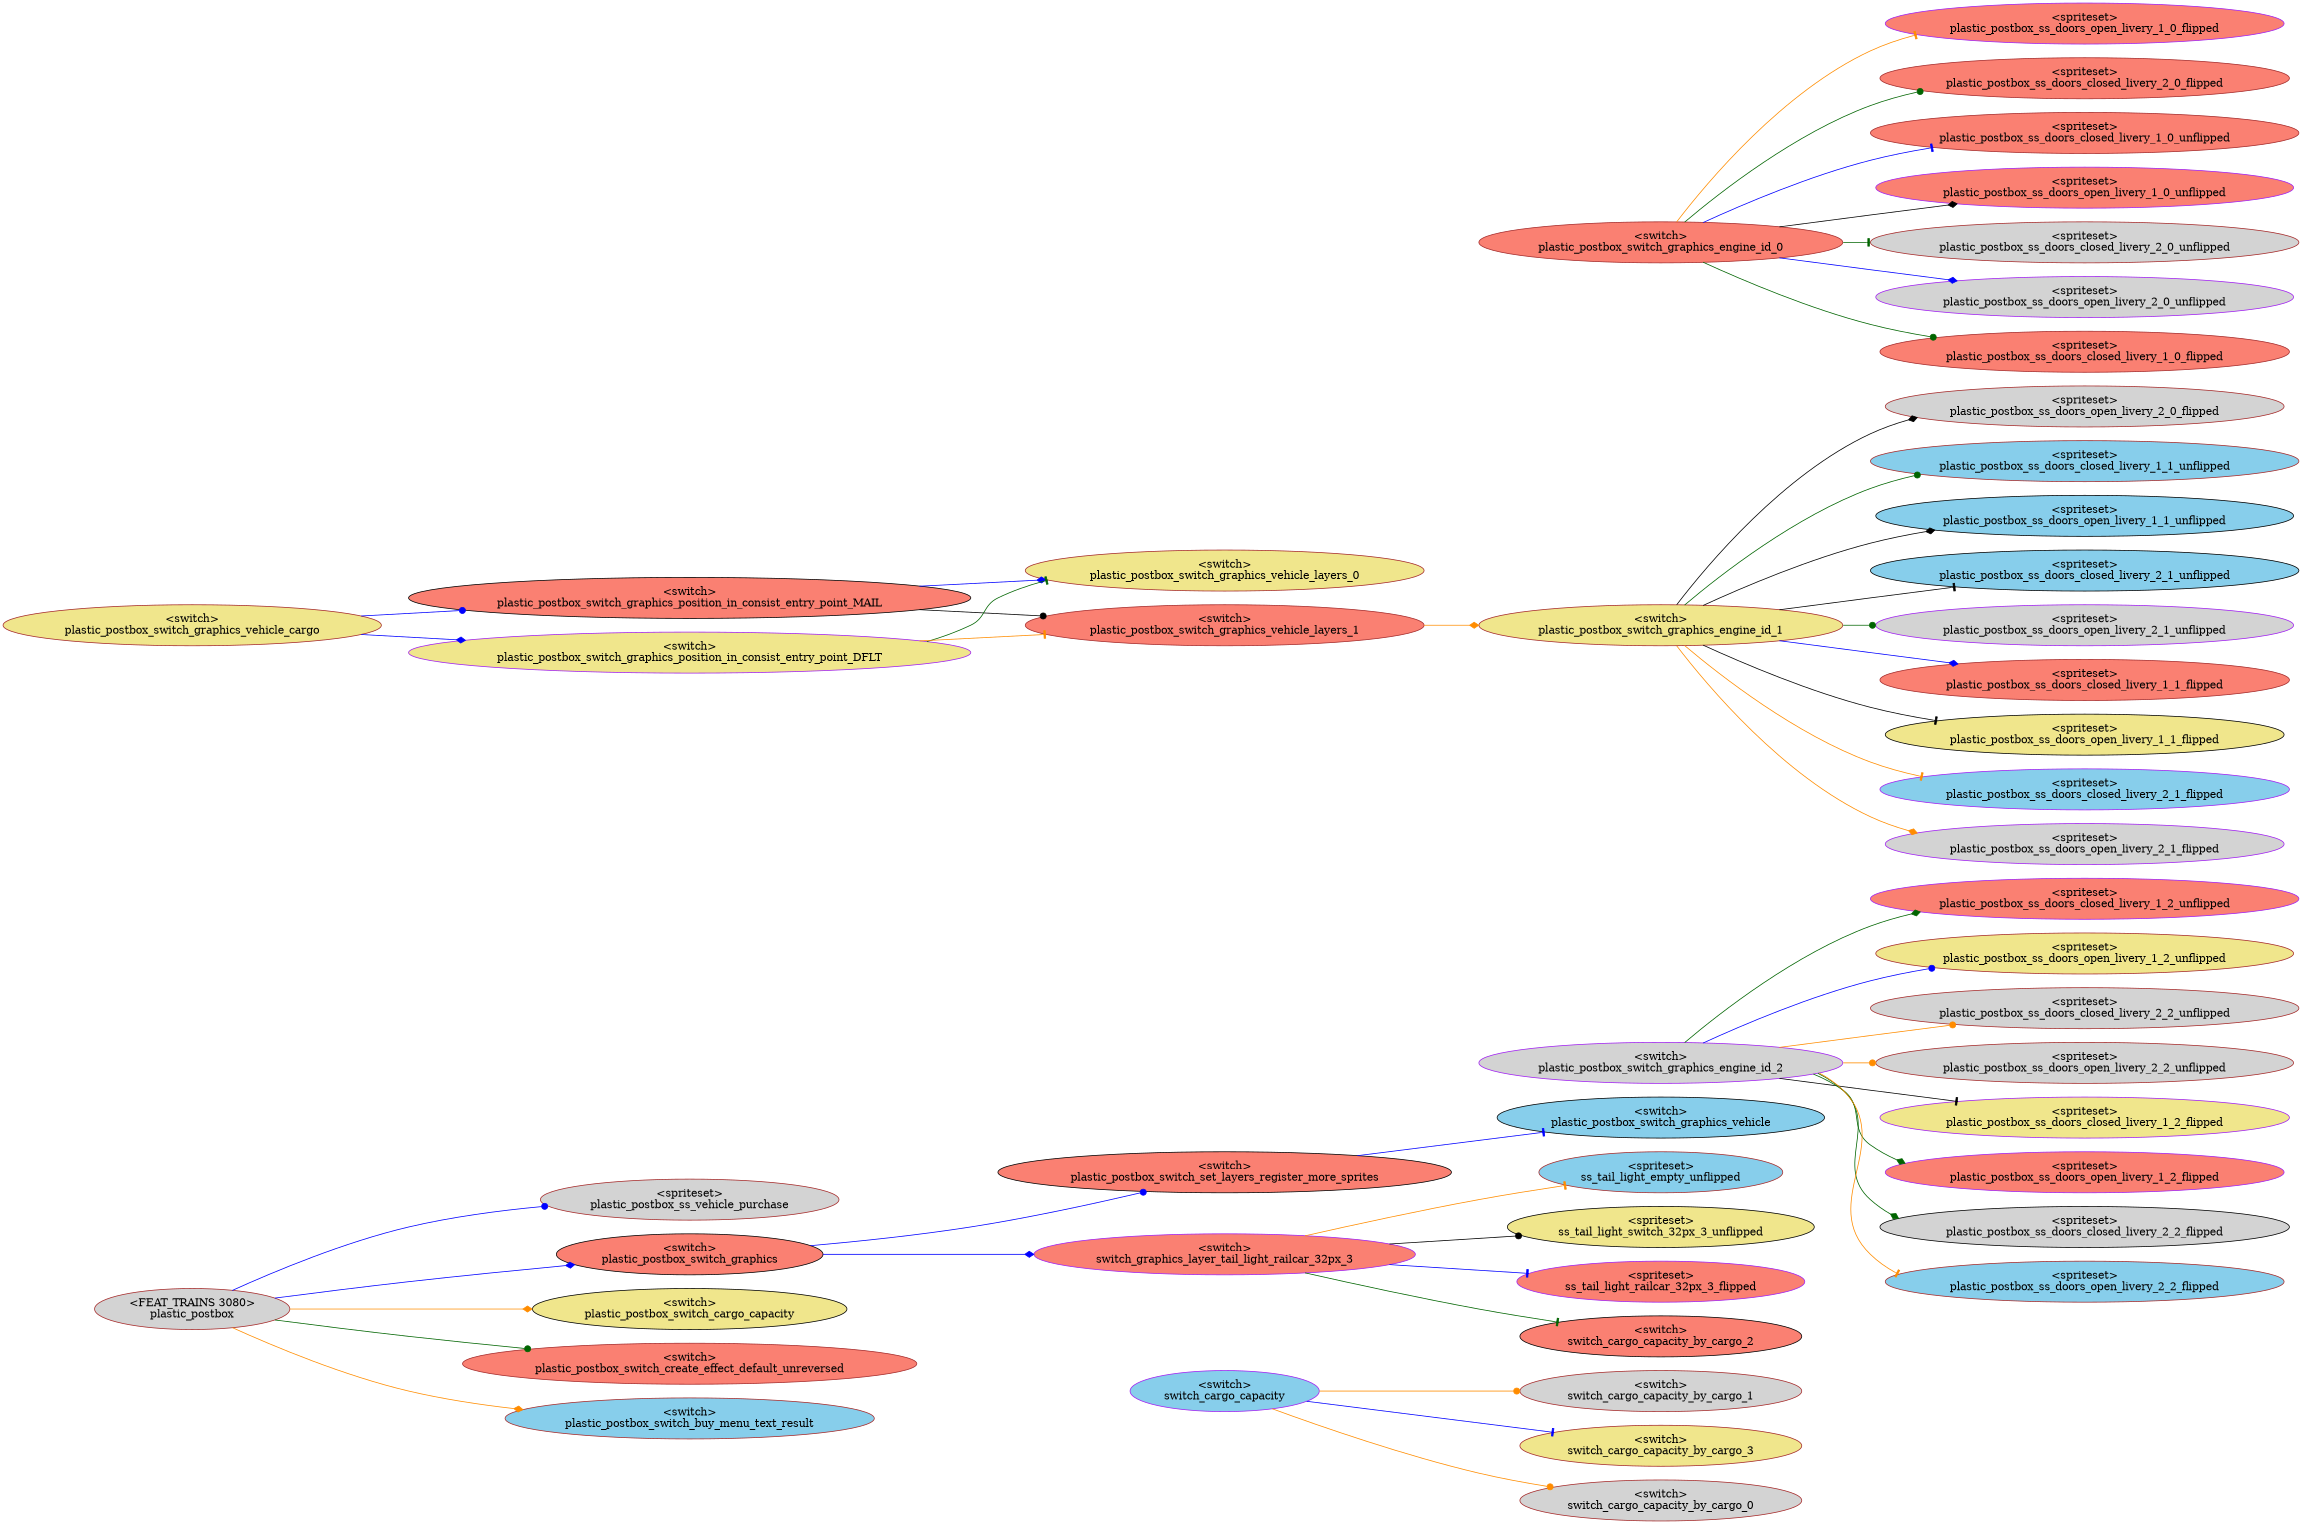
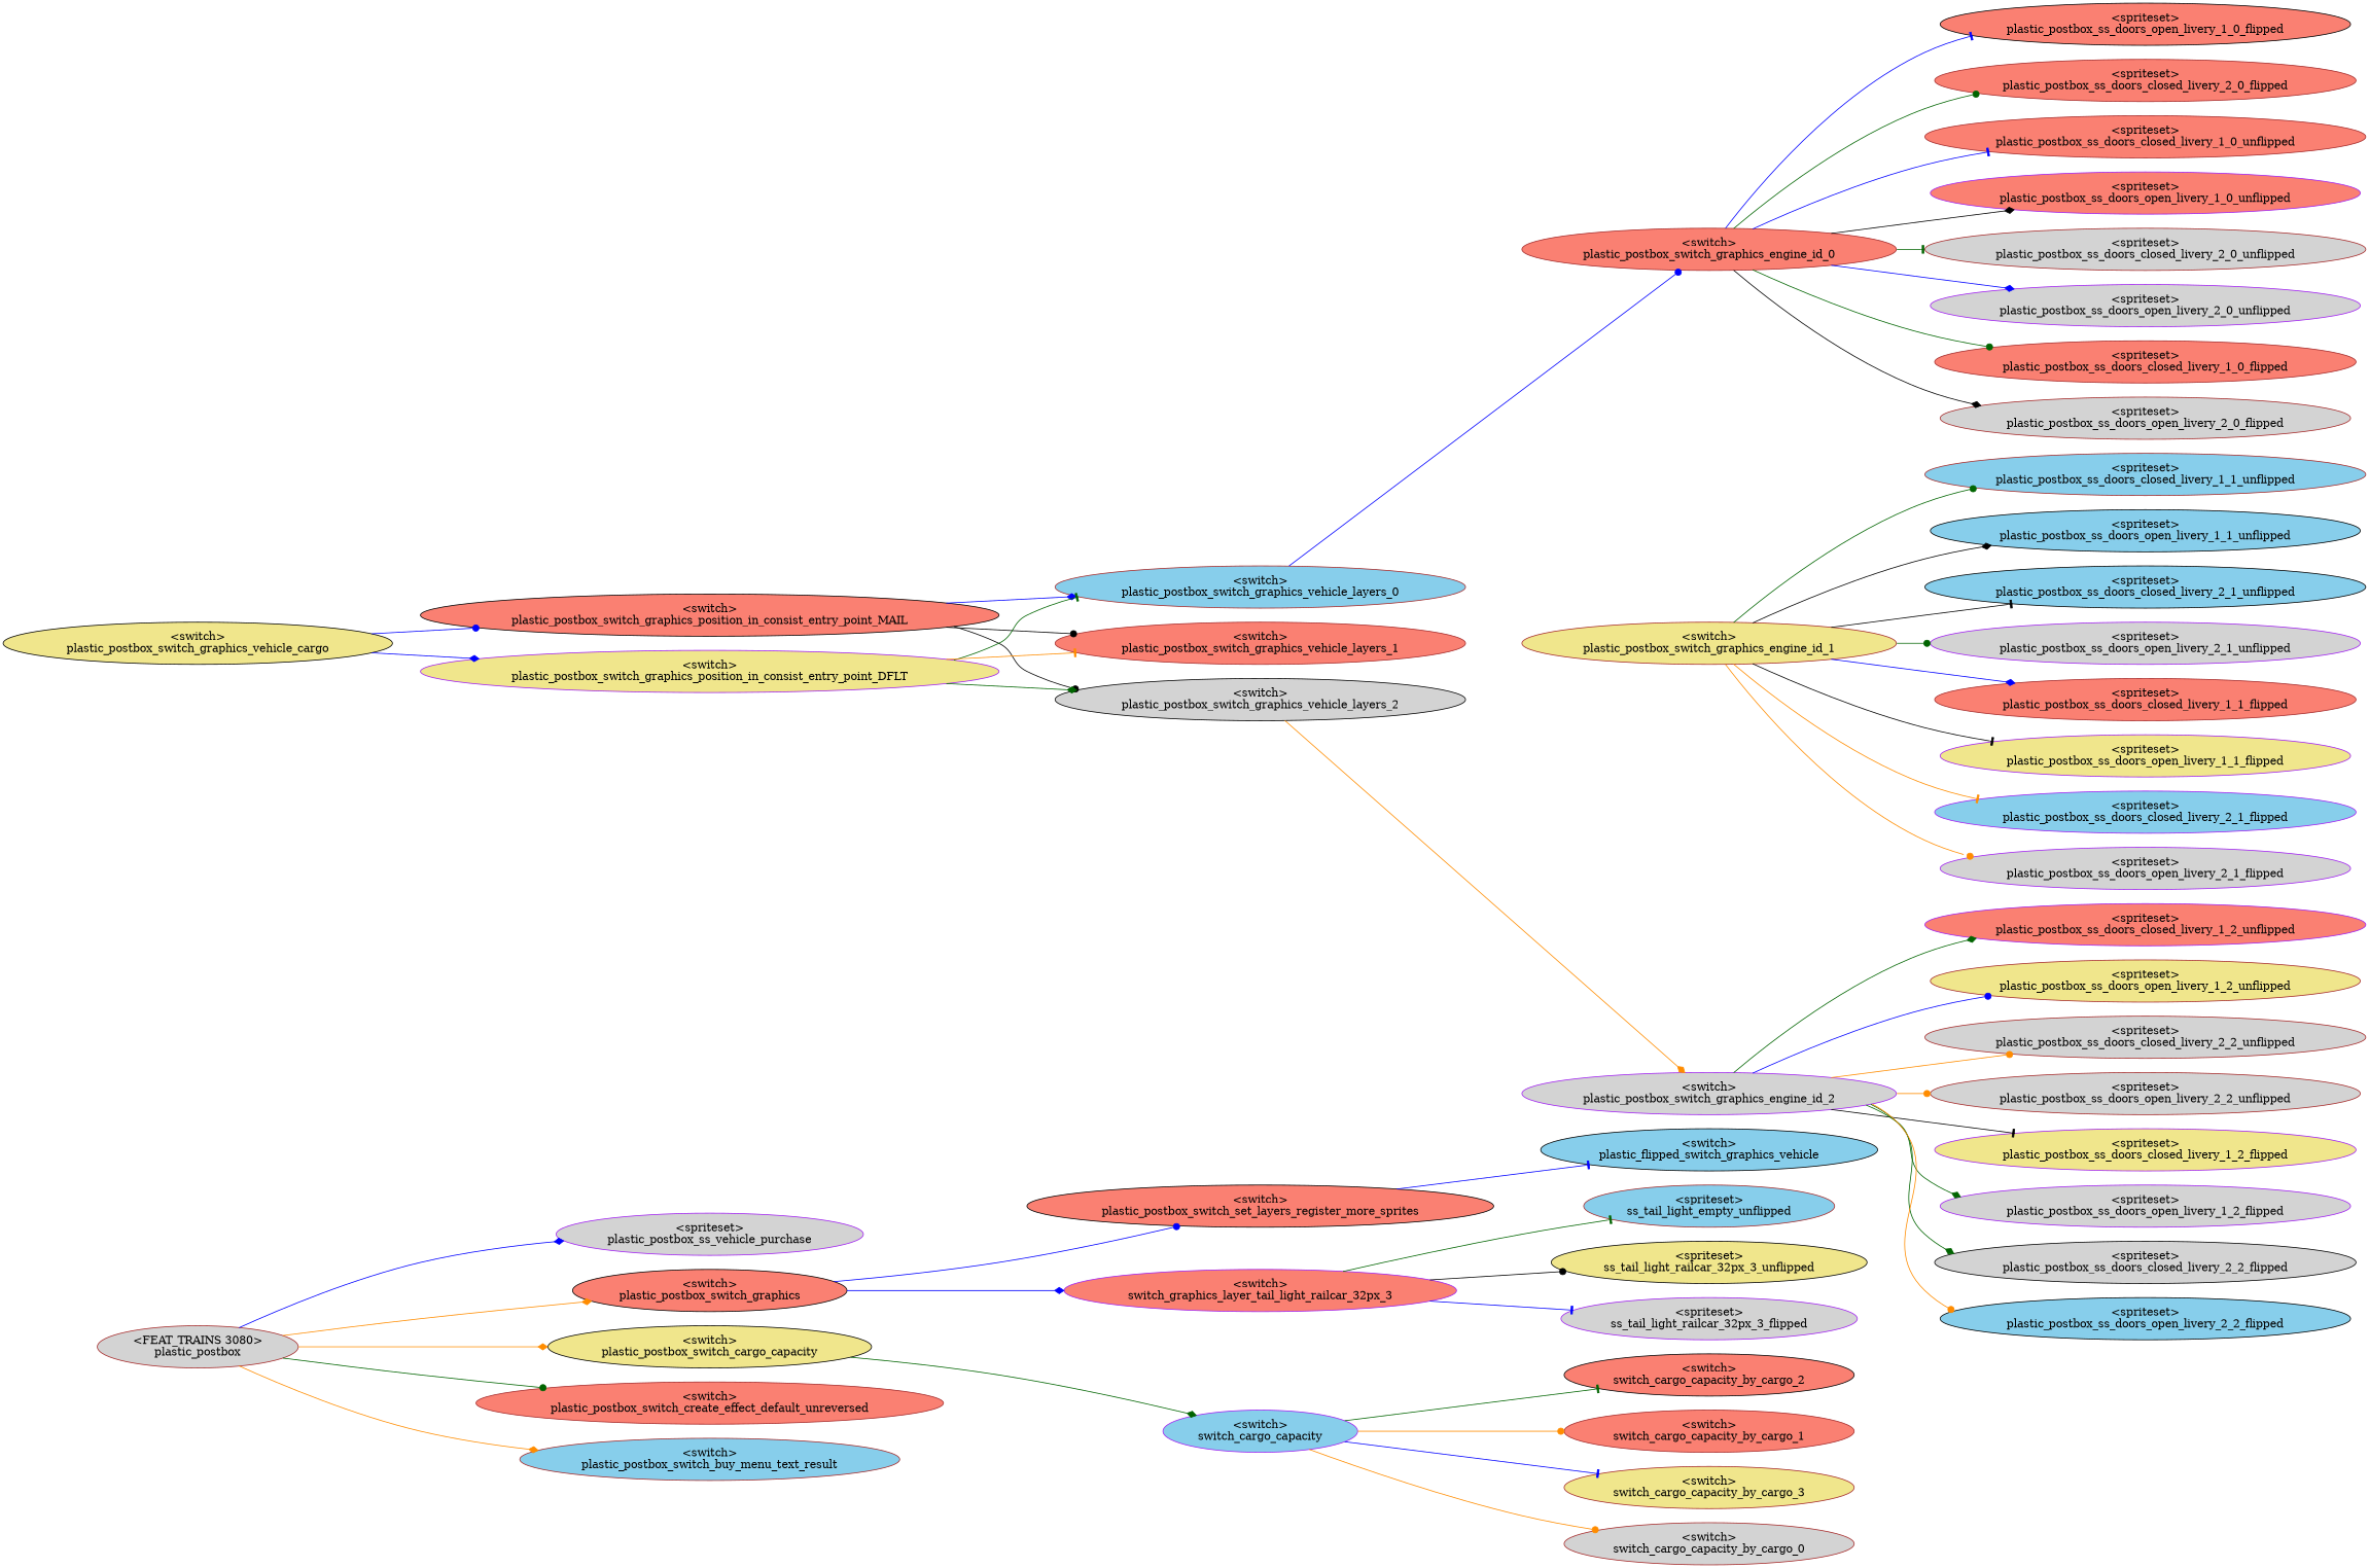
  digraph {
    rankdir=LR
    node [color=brown fillcolor=salmon style=filled]
    edge [arrowhead=diamond color=blue]
-   n1 [color=black fillcolor=khaki label="<spriteset>\nss_tail_light_switch_32px_3_unflipped"]
-   n2 [color=purple label="<spriteset>\nss_tail_light_railcar_32px_3_flipped"]
+   n1 [color=black fillcolor=khaki label="<spriteset>\nss_tail_light_railcar_32px_3_unflipped"]
+   n2 [color=purple fillcolor=lightgrey label="<spriteset>\nss_tail_light_railcar_32px_3_flipped"]
    n3 [fillcolor=skyblue label="<spriteset>\nss_tail_light_empty_unflipped"]
    n4 [color=purple label="<switch>\nswitch_graphics_layer_tail_light_railcar_32px_3"]
    n5 [fillcolor=lightgrey label="<switch>\nswitch_cargo_capacity_by_cargo_0"]
-   n6 [fillcolor=lightgrey label="<switch>\nswitch_cargo_capacity_by_cargo_1"]
+   n6 [label="<switch>\nswitch_cargo_capacity_by_cargo_1"]
    n7 [color=black label="<switch>\nswitch_cargo_capacity_by_cargo_2"]
    n8 [fillcolor=khaki label="<switch>\nswitch_cargo_capacity_by_cargo_3"]
    n9 [color=purple fillcolor=skyblue label="<switch>\nswitch_cargo_capacity"]
    n10 [label="<spriteset>\nplastic_postbox_ss_doors_closed_livery_1_0_unflipped"]
    n11 [color=purple label="<spriteset>\nplastic_postbox_ss_doors_open_livery_1_0_unflipped"]
    n12 [fillcolor=lightgrey label="<spriteset>\nplastic_postbox_ss_doors_closed_livery_2_0_unflipped"]
    n13 [color=purple fillcolor=lightgrey label="<spriteset>\nplastic_postbox_ss_doors_open_livery_2_0_unflipped"]
    n14 [label="<spriteset>\nplastic_postbox_ss_doors_closed_livery_1_0_flipped"]
-   n15 [color=purple label="<spriteset>\nplastic_postbox_ss_doors_open_livery_1_0_flipped"]
+   n15 [color=black label="<spriteset>\nplastic_postbox_ss_doors_open_livery_1_0_flipped"]
    n16 [label="<spriteset>\nplastic_postbox_ss_doors_closed_livery_2_0_flipped"]
    n17 [fillcolor=lightgrey label="<spriteset>\nplastic_postbox_ss_doors_open_livery_2_0_flipped"]
    n18 [label="<switch>\nplastic_postbox_switch_graphics_engine_id_0"]
-   n19 [fillcolor=khaki label="<switch>\nplastic_postbox_switch_graphics_vehicle_layers_0"]
+   n19 [fillcolor=skyblue label="<switch>\nplastic_postbox_switch_graphics_vehicle_layers_0"]
    n20 [fillcolor=skyblue label="<spriteset>\nplastic_postbox_ss_doors_closed_livery_1_1_unflipped"]
    n21 [color=black fillcolor=skyblue label="<spriteset>\nplastic_postbox_ss_doors_open_livery_1_1_unflipped"]
    n22 [color=black fillcolor=skyblue label="<spriteset>\nplastic_postbox_ss_doors_closed_livery_2_1_unflipped"]
    n23 [color=purple fillcolor=lightgrey label="<spriteset>\nplastic_postbox_ss_doors_open_livery_2_1_unflipped"]
    n24 [label="<spriteset>\nplastic_postbox_ss_doors_closed_livery_1_1_flipped"]
-   n25 [color=black fillcolor=khaki label="<spriteset>\nplastic_postbox_ss_doors_open_livery_1_1_flipped"]
+   n25 [color=purple fillcolor=khaki label="<spriteset>\nplastic_postbox_ss_doors_open_livery_1_1_flipped"]
    n26 [color=purple fillcolor=skyblue label="<spriteset>\nplastic_postbox_ss_doors_closed_livery_2_1_flipped"]
    n27 [color=purple fillcolor=lightgrey label="<spriteset>\nplastic_postbox_ss_doors_open_livery_2_1_flipped"]
    n28 [fillcolor=khaki label="<switch>\nplastic_postbox_switch_graphics_engine_id_1"]
    n29 [label="<switch>\nplastic_postbox_switch_graphics_vehicle_layers_1"]
    n30 [color=purple label="<spriteset>\nplastic_postbox_ss_doors_closed_livery_1_2_unflipped"]
    n31 [fillcolor=khaki label="<spriteset>\nplastic_postbox_ss_doors_open_livery_1_2_unflipped"]
    n32 [fillcolor=lightgrey label="<spriteset>\nplastic_postbox_ss_doors_closed_livery_2_2_unflipped"]
    n33 [fillcolor=lightgrey label="<spriteset>\nplastic_postbox_ss_doors_open_livery_2_2_unflipped"]
    n34 [color=purple fillcolor=khaki label="<spriteset>\nplastic_postbox_ss_doors_closed_livery_1_2_flipped"]
-   n35 [color=purple label="<spriteset>\nplastic_postbox_ss_doors_open_livery_1_2_flipped"]
+   n35 [color=purple fillcolor=lightgrey label="<spriteset>\nplastic_postbox_ss_doors_open_livery_1_2_flipped"]
    n36 [color=black fillcolor=lightgrey label="<spriteset>\nplastic_postbox_ss_doors_closed_livery_2_2_flipped"]
-   n37 [fillcolor=skyblue label="<spriteset>\nplastic_postbox_ss_doors_open_livery_2_2_flipped"]
+   n37 [color=black fillcolor=skyblue label="<spriteset>\nplastic_postbox_ss_doors_open_livery_2_2_flipped"]
    n38 [color=purple fillcolor=lightgrey label="<switch>\nplastic_postbox_switch_graphics_engine_id_2"]
+   n39 [color=black fillcolor=lightgrey label="<switch>\nplastic_postbox_switch_graphics_vehicle_layers_2"]
    n40 [color=black label="<switch>\nplastic_postbox_switch_graphics_position_in_consist_entry_point_MAIL"]
    n41 [color=purple fillcolor=khaki label="<switch>\nplastic_postbox_switch_graphics_position_in_consist_entry_point_DFLT"]
-   n42 [fillcolor=khaki label="<switch>\nplastic_postbox_switch_graphics_vehicle_cargo"]
-   n43 [color=black fillcolor=skyblue label="<switch>\nplastic_postbox_switch_graphics_vehicle"]
-   n44 [fillcolor=lightgrey label="<spriteset>\nplastic_postbox_ss_vehicle_purchase"]
+   n42 [color=black fillcolor=khaki label="<switch>\nplastic_postbox_switch_graphics_vehicle_cargo"]
+   n43 [color=black fillcolor=skyblue label="<switch>\nplastic_flipped_switch_graphics_vehicle"]
+   n44 [color=purple fillcolor=lightgrey label="<spriteset>\nplastic_postbox_ss_vehicle_purchase"]
    n45 [color=black label="<switch>\nplastic_postbox_switch_set_layers_register_more_sprites"]
    n46 [color=black label="<switch>\nplastic_postbox_switch_graphics"]
    n47 [color=black fillcolor=khaki label="<switch>\nplastic_postbox_switch_cargo_capacity"]
    n48 [label="<switch>\nplastic_postbox_switch_create_effect_default_unreversed"]
    n49 [fillcolor=skyblue label="<switch>\nplastic_postbox_switch_buy_menu_text_result"]
    n50 [fillcolor=lightgrey label="<FEAT_TRAINS 3080>\nplastic_postbox"]
    n4 -> n1 [arrowhead=dot color=black]
    n4 -> n2 [arrowhead=tee]
-   n4 -> n3 [arrowhead=tee color=darkorange]
+   n4 -> n3 [arrowhead=tee color=darkgreen]
    n9 -> n5 [arrowhead=dot color=darkorange]
    n9 -> n6 [arrowhead=dot color=darkorange]
-   n4 -> n7 [arrowhead=tee color=darkgreen]
+   n9 -> n7 [arrowhead=tee color=darkgreen]
    n9 -> n8 [arrowhead=tee]
    n18 -> n10 [arrowhead=tee]
    n18 -> n11 [color=black]
    n18 -> n12 [arrowhead=tee color=darkgreen]
    n18 -> n13
    n18 -> n14 [arrowhead=dot color=darkgreen]
-   n18 -> n15 [arrowhead=tee color=darkorange]
+   n18 -> n15 [arrowhead=tee]
    n18 -> n16 [arrowhead=dot color=darkgreen]
-   n28 -> n17 [color=black]
+   n18 -> n17 [color=black]
+   n19 -> n18 [arrowhead=dot]
    n28 -> n20 [arrowhead=dot color=darkgreen]
    n28 -> n21 [color=black]
    n28 -> n22 [arrowhead=tee color=black]
    n28 -> n23 [arrowhead=dot color=darkgreen]
    n28 -> n24
    n28 -> n25 [arrowhead=tee color=black]
    n28 -> n26 [arrowhead=tee color=darkorange]
-   n28 -> n27 [color=darkorange]
-   n29 -> n28 [color=darkorange]
+   n28 -> n27 [arrowhead=dot color=darkorange]
    n38 -> n30 [color=darkgreen]
    n38 -> n31 [arrowhead=dot]
    n38 -> n32 [arrowhead=dot color=darkorange]
    n38 -> n33 [arrowhead=dot color=darkorange]
    n38 -> n34 [arrowhead=tee color=black]
    n38 -> n35 [color=darkgreen]
    n38 -> n36 [color=darkgreen]
-   n38 -> n37 [arrowhead=tee color=darkorange]
+   n38 -> n37 [arrowhead=dot color=darkorange]
+   n39 -> n38 [color=darkorange]
    n40 -> n19
    n40 -> n29 [arrowhead=dot color=black]
+   n40 -> n39 [arrowhead=dot color=black]
    n41 -> n19 [arrowhead=tee color=darkgreen]
    n41 -> n29 [arrowhead=tee color=darkorange]
+   n41 -> n39 [color=darkgreen]
    n42 -> n40 [arrowhead=dot]
    n42 -> n41
    n45 -> n43 [arrowhead=tee]
    n46 -> n4
    n46 -> n45 [arrowhead=dot]
-   n50 -> n44 [arrowhead=dot]
-   n50 -> n46
+   n47 -> n9 [color=darkgreen]
+   n50 -> n44
+   n50 -> n46 [color=darkorange]
    n50 -> n47 [color=darkorange]
    n50 -> n48 [arrowhead=dot color=darkgreen]
    n50 -> n49 [color=darkorange]
  }
